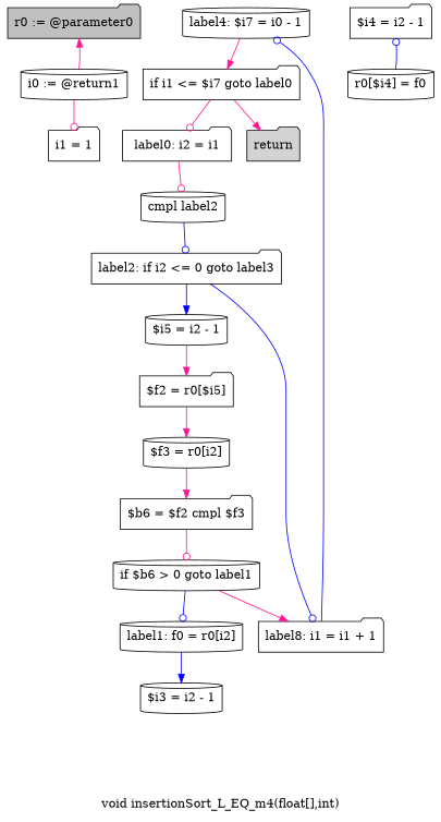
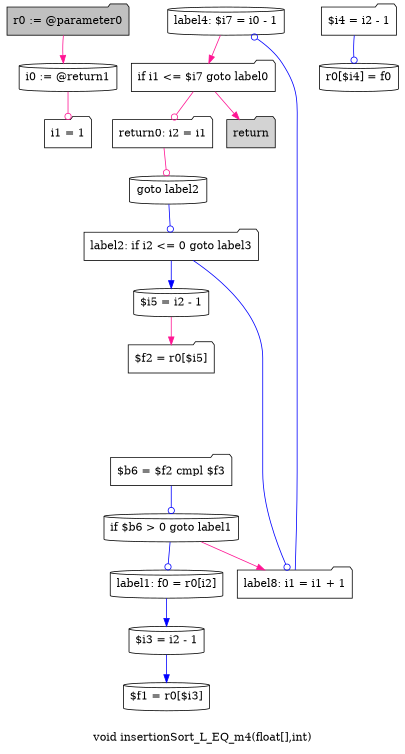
  digraph {
    label="void insertionSort_L_EQ_m4(float[],int)"
    node [shape=folder]
    edge [arrowhead=normal color=deeppink]
    n1 [fillcolor=gray label="r0 := @parameter0" style=filled]
    n2 [label="i0 := @return1" shape=cylinder]
    n3 [label="i1 = 1"]
    n4 [label="label4: $i7 = i0 - 1" shape=cylinder]
    n5 [label="if i1 <= $i7 goto label0"]
-   n6 [label="label0: i2 = i1"]
+   n6 [label="return0: i2 = i1"]
    n7 [fillcolor=lightgray label=return style=filled]
-   n8 [label="cmpl label2" shape=cylinder]
+   n8 [label="goto label2" shape=cylinder]
    n9 [label="label2: if i2 <= 0 goto label3"]
    n10 [label="$i5 = i2 - 1" shape=cylinder]
    n11 [label="label8: i1 = i1 + 1"]
    n12 [label="$f2 = r0[$i5]"]
    n13 [label="label1: f0 = r0[i2]" shape=cylinder]
    n14 [label="$i3 = i2 - 1" shape=cylinder]
+   n15 [label="$f1 = r0[$i3]" shape=cylinder]
    n16 [label="$i4 = i2 - 1"]
    n17 [label="r0[$i4] = f0" shape=cylinder]
-   n18 [label="$f3 = r0[i2]" shape=cylinder]
    n19 [label="$b6 = $f2 cmpl $f3"]
    n20 [label="if $b6 > 0 goto label1" shape=cylinder]
-   n2 -> n1
+   n1 -> n2
    n2 -> n3 [arrowhead=odot]
    n4 -> n5
    n5 -> n6 [arrowhead=odot]
    n5 -> n7
    n6 -> n8 [arrowhead=odot]
    n8 -> n9 [arrowhead=odot color=blue]
    n9 -> n10 [color=blue]
    n9 -> n11 [arrowhead=odot color=blue]
    n10 -> n12
    n11 -> n4 [arrowhead=odot color=blue]
-   n12 -> n18
    n13 -> n14 [color=blue]
-   n17 -> n16 [arrowhead=odot color=blue]
-   n18 -> n19
-   n19 -> n20 [arrowhead=odot]
+   n14 -> n15 [color=blue]
+   n16 -> n17 [arrowhead=odot color=blue]
+   n19 -> n20 [arrowhead=odot color=blue]
    n20 -> n11
    n20 -> n13 [arrowhead=odot color=blue]
  }
